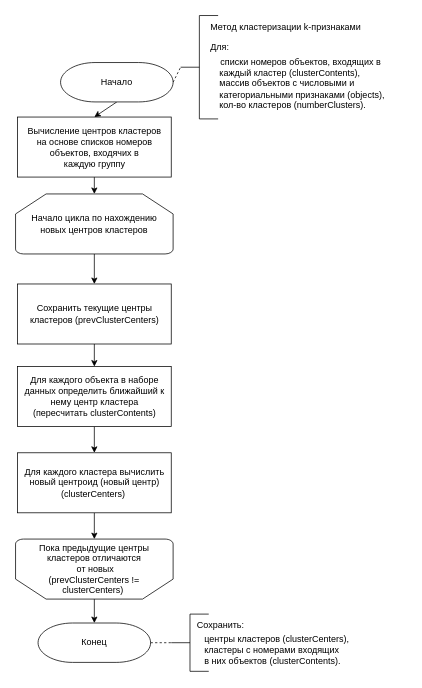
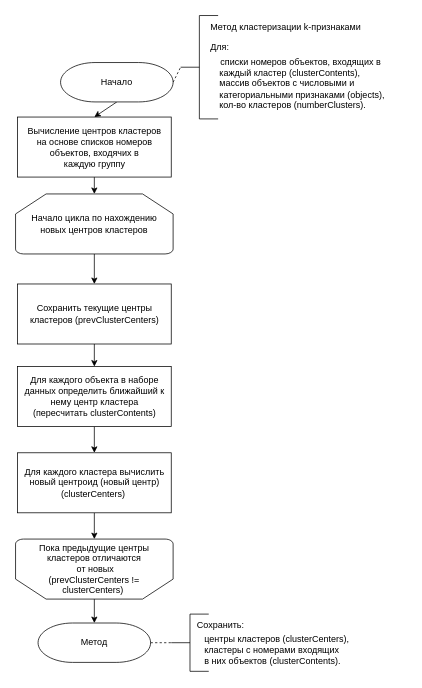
  <mxCell id="0" />
  <mxCell id="1" parent="0" />
  <mxCell id="2" style="edgeStyle=none;html=1;entryX=0;entryY=0.5;entryDx=0;entryDy=0;entryPerimeter=0;fontSize=12;endArrow=none;endFill=0;dashed=1;exitX=1;exitY=0.5;exitDx=0;exitDy=0;exitPerimeter=0;" parent="1" source="4" target="5" edge="1"><mxGeometry relative="1" as="geometry"><mxPoint x="230" y="81" as="sourcePoint" /></mxGeometry></mxCell>
  <mxCell id="3" style="edgeStyle=none;html=1;exitX=0.5;exitY=1;exitDx=0;exitDy=0;exitPerimeter=0;entryX=0.5;entryY=0;entryDx=0;entryDy=0;" parent="1" source="4" target="10" edge="1"><mxGeometry relative="1" as="geometry" /></mxCell>
  <mxCell id="4" value="Начало" style="strokeWidth=1;html=1;shape=mxgraph.flowchart.terminator;whiteSpace=wrap;strokeColor=default;gradientColor=none;" parent="1" vertex="1"><mxGeometry x="80" y="82.85" width="150" height="52.5" as="geometry" /></mxCell>
  <mxCell id="5" value="" style="strokeWidth=1;html=1;shape=mxgraph.flowchart.annotation_2;align=left;labelPosition=right;pointerEvents=1;strokeColor=default;fontSize=13;gradientColor=none;" parent="1" vertex="1"><mxGeometry x="240" y="20.19" width="50" height="137.81" as="geometry" /></mxCell>
  <mxCell id="6" value="&lt;span style=&quot;font-size: 12px;&quot;&gt;Метод кластеризации k-признаками&lt;/span&gt;" style="text;html=1;align=left;verticalAlign=middle;resizable=0;points=[];autosize=1;strokeColor=none;fillColor=none;fontSize=13;strokeWidth=1;" parent="1" vertex="1"><mxGeometry x="277.5" y="20.19" width="230" height="30" as="geometry" /></mxCell>
  <mxCell id="7" value="Для:" style="text;html=1;align=left;verticalAlign=middle;resizable=0;points=[];autosize=1;strokeColor=none;fillColor=none;fontSize=12;" parent="1" vertex="1"><mxGeometry x="277.5" y="48" width="50" height="30" as="geometry" /></mxCell>
  <mxCell id="8" value="&lt;div style=&quot;text-align: center;&quot;&gt;&lt;span style=&quot;background-color: initial;&quot;&gt;списки номеров объектов, входящих в&amp;nbsp;&lt;/span&gt;&lt;/div&gt;&lt;div style=&quot;&quot;&gt;&lt;span style=&quot;background-color: initial;&quot;&gt;каждый кластер (clusterContents&lt;/span&gt;&lt;span style=&quot;background-color: initial;&quot;&gt;),&lt;/span&gt;&lt;/div&gt;&lt;div style=&quot;&quot;&gt;массив объектов с числовыми и&lt;br&gt;категориальными признаками (objects),&lt;span style=&quot;background-color: initial;&quot;&gt;&lt;br&gt;&lt;/span&gt;&lt;/div&gt;кол-во кластеров (numberClusters)." style="text;html=1;align=left;verticalAlign=middle;resizable=0;points=[];autosize=1;strokeColor=none;fillColor=none;fontSize=12;" parent="1" vertex="1"><mxGeometry x="290" y="65.5" width="250" height="90" as="geometry" /></mxCell>
  <mxCell id="9" style="edgeStyle=none;html=1;exitX=0.5;exitY=1;exitDx=0;exitDy=0;entryX=0.5;entryY=0;entryDx=0;entryDy=0;entryPerimeter=0;" parent="1" source="10" target="12" edge="1"><mxGeometry relative="1" as="geometry" /></mxCell>
  <mxCell id="10" value="Вычисление центров кластеров &lt;br&gt;на основе списков номеров объектов, входячих в &lt;br&gt;каждую группу" style="rounded=0;whiteSpace=wrap;html=1;strokeColor=default;strokeWidth=1;fontSize=12;gradientColor=none;" parent="1" vertex="1"><mxGeometry x="22.5" y="155.5" width="205" height="80" as="geometry" /></mxCell>
  <mxCell id="11" style="edgeStyle=none;html=1;exitX=0.5;exitY=1;exitDx=0;exitDy=0;exitPerimeter=0;" parent="1" source="12" target="14" edge="1"><mxGeometry relative="1" as="geometry" /></mxCell>
  <mxCell id="12" value="Начало цикла по нахождению&lt;br&gt;новых центров кластеров" style="strokeWidth=1;html=1;shape=mxgraph.flowchart.loop_limit;whiteSpace=wrap;" parent="1" vertex="1"><mxGeometry x="20" y="258" width="210" height="80" as="geometry" /></mxCell>
  <mxCell id="13" style="edgeStyle=none;html=1;exitX=0.5;exitY=1;exitDx=0;exitDy=0;entryX=0.5;entryY=0;entryDx=0;entryDy=0;" parent="1" source="14" target="16" edge="1"><mxGeometry relative="1" as="geometry" /></mxCell>
  <mxCell id="14" value="Сохранить текущие центры кластеров (prevClusterCenters)" style="rounded=0;whiteSpace=wrap;html=1;strokeColor=default;strokeWidth=1;fontSize=12;gradientColor=none;" parent="1" vertex="1"><mxGeometry x="22.5" y="378" width="205" height="80" as="geometry" /></mxCell>
  <mxCell id="15" style="edgeStyle=none;html=1;exitX=0.5;exitY=1;exitDx=0;exitDy=0;" parent="1" source="16" target="18" edge="1"><mxGeometry relative="1" as="geometry" /></mxCell>
  <mxCell id="16" value="Для каждого объекта в наборе данных определить ближайший к нему центр кластера &lt;br&gt;(пересчитать&lt;span style=&quot;text-align: left;&quot;&gt;&amp;nbsp;clusterContents&lt;/span&gt;)" style="rounded=0;whiteSpace=wrap;html=1;strokeColor=default;strokeWidth=1;fontSize=12;gradientColor=none;" parent="1" vertex="1"><mxGeometry x="22.5" y="488" width="205" height="80" as="geometry" /></mxCell>
  <mxCell id="17" style="edgeStyle=none;html=1;exitX=0.5;exitY=1;exitDx=0;exitDy=0;entryX=0.5;entryY=1;entryDx=0;entryDy=0;entryPerimeter=0;" parent="1" source="18" target="20" edge="1"><mxGeometry relative="1" as="geometry" /></mxCell>
  <mxCell id="18" value="Для каждого кластера вычислить новый центроид (новый центр)&lt;br&gt;(сlusterCenters)&amp;nbsp;" style="rounded=0;whiteSpace=wrap;html=1;strokeColor=default;strokeWidth=1;fontSize=12;gradientColor=none;" parent="1" vertex="1"><mxGeometry x="22.5" y="603" width="205" height="80" as="geometry" /></mxCell>
  <mxCell id="19" style="edgeStyle=none;html=1;exitX=0.5;exitY=0;exitDx=0;exitDy=0;exitPerimeter=0;entryX=0.5;entryY=0;entryDx=0;entryDy=0;entryPerimeter=0;" parent="1" source="20" target="21" edge="1"><mxGeometry relative="1" as="geometry" /></mxCell>
  <mxCell id="20" value="Пока предыдущие центры&lt;br&gt;кластеров отличаются&lt;br&gt;&amp;nbsp;от&amp;nbsp;новых &lt;br&gt;(prevClusterCenters != сlusterCenters)&amp;nbsp;" style="strokeWidth=1;html=1;shape=mxgraph.flowchart.loop_limit;whiteSpace=wrap;direction=west;" parent="1" vertex="1"><mxGeometry x="20" y="718" width="210" height="80" as="geometry" /></mxCell>
- <mxCell id="21" value="Конец" style="strokeWidth=1;html=1;shape=mxgraph.flowchart.terminator;whiteSpace=wrap;strokeColor=default;gradientColor=none;" parent="1" vertex="1"><mxGeometry x="50" y="829.88" width="150" height="52.5" as="geometry" /></mxCell>
+ <mxCell id="21" value="Метод" style="strokeWidth=1;html=1;shape=mxgraph.flowchart.terminator;whiteSpace=wrap;strokeColor=default;gradientColor=none;" parent="1" vertex="1"><mxGeometry x="50" y="829.88" width="150" height="52.5" as="geometry" /></mxCell>
  <mxCell id="22" style="edgeStyle=none;html=1;entryX=0;entryY=0.5;entryDx=0;entryDy=0;entryPerimeter=0;fontSize=12;endArrow=none;endFill=0;dashed=1;exitX=1;exitY=0.5;exitDx=0;exitDy=0;exitPerimeter=0;" parent="1" source="21" target="23" edge="1"><mxGeometry relative="1" as="geometry"><mxPoint x="200" y="856.14" as="sourcePoint" /></mxGeometry></mxCell>
  <mxCell id="23" value="" style="strokeWidth=1;html=1;shape=mxgraph.flowchart.annotation_2;align=left;labelPosition=right;pointerEvents=1;strokeColor=default;fontSize=13;gradientColor=none;" parent="1" vertex="1"><mxGeometry x="227.5" y="818.01" width="50" height="76.25" as="geometry" /></mxCell>
  <mxCell id="24" value="Сохранить:" style="text;html=1;align=left;verticalAlign=middle;resizable=0;points=[];autosize=1;strokeColor=none;fillColor=none;fontSize=12;" parent="1" vertex="1"><mxGeometry x="260" y="818.01" width="100" height="30" as="geometry" /></mxCell>
  <mxCell id="25" value="&lt;br&gt;центры кластеров (clusterCenters),&lt;br&gt;кластеры с номерами входящих &lt;br&gt;в них объектов (clusterContents)." style="text;html=1;align=left;verticalAlign=middle;resizable=0;points=[];autosize=1;strokeColor=none;fillColor=none;fontSize=12;" parent="1" vertex="1"><mxGeometry x="270" y="824.26" width="220" height="70" as="geometry" /></mxCell>
